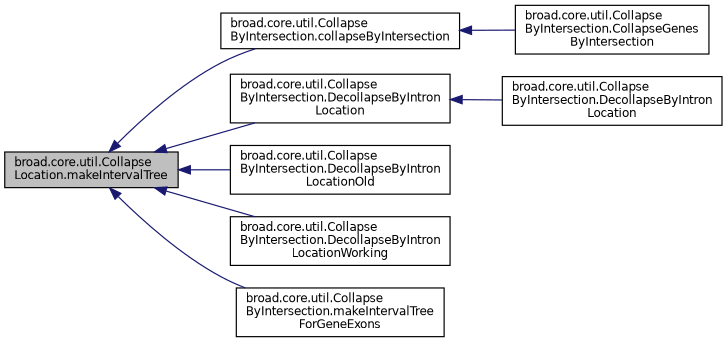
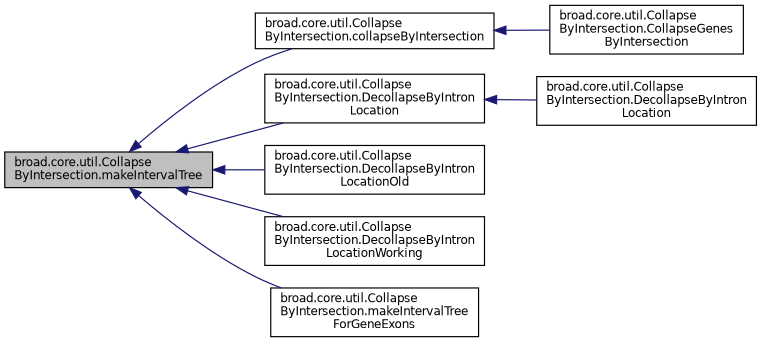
  digraph {
    rankdir=LR
    node [color=black fillcolor=white fontname=Helvetica fontsize=10 shape=record style=filled]
    edge [color=midnightblue dir=back fontname=Helvetica fontsize=10 labelfontname=Helvetica labelfontsize=10 style=solid]
-   n1 [fillcolor=grey75 fontcolor=black height=0.2 label="broad.core.util.Collapse\lLocation.makeIntervalTree" width=0.4]
+   n1 [fillcolor=grey75 fontcolor=black height=0.2 label="broad.core.util.Collapse\lByIntersection.makeIntervalTree" width=0.4]
    n2 [height=0.2 label="broad.core.util.Collapse\lByIntersection.collapseByIntersection" width=0.4]
    n3 [height=0.2 label="broad.core.util.Collapse\lByIntersection.DecollapseByIntron\lLocation" width=0.4]
    n4 [height=0.2 label="broad.core.util.Collapse\lByIntersection.DecollapseByIntron\lLocationOld" width=0.4]
    n5 [height=0.2 label="broad.core.util.Collapse\lByIntersection.DecollapseByIntron\lLocationWorking" width=0.4]
    n6 [height=0.2 label="broad.core.util.Collapse\lByIntersection.makeIntervalTree\lForGeneExons" width=0.4]
    n7 [height=0.2 label="broad.core.util.Collapse\lByIntersection.CollapseGenes\lByIntersection" width=0.4]
    n8 [height=0.2 label="broad.core.util.Collapse\lByIntersection.DecollapseByIntron\lLocation" width=0.4]
    n1 -> n2
    n1 -> n3
    n1 -> n4
    n1 -> n5
    n1 -> n6
    n2 -> n7
    n3 -> n8
  }
